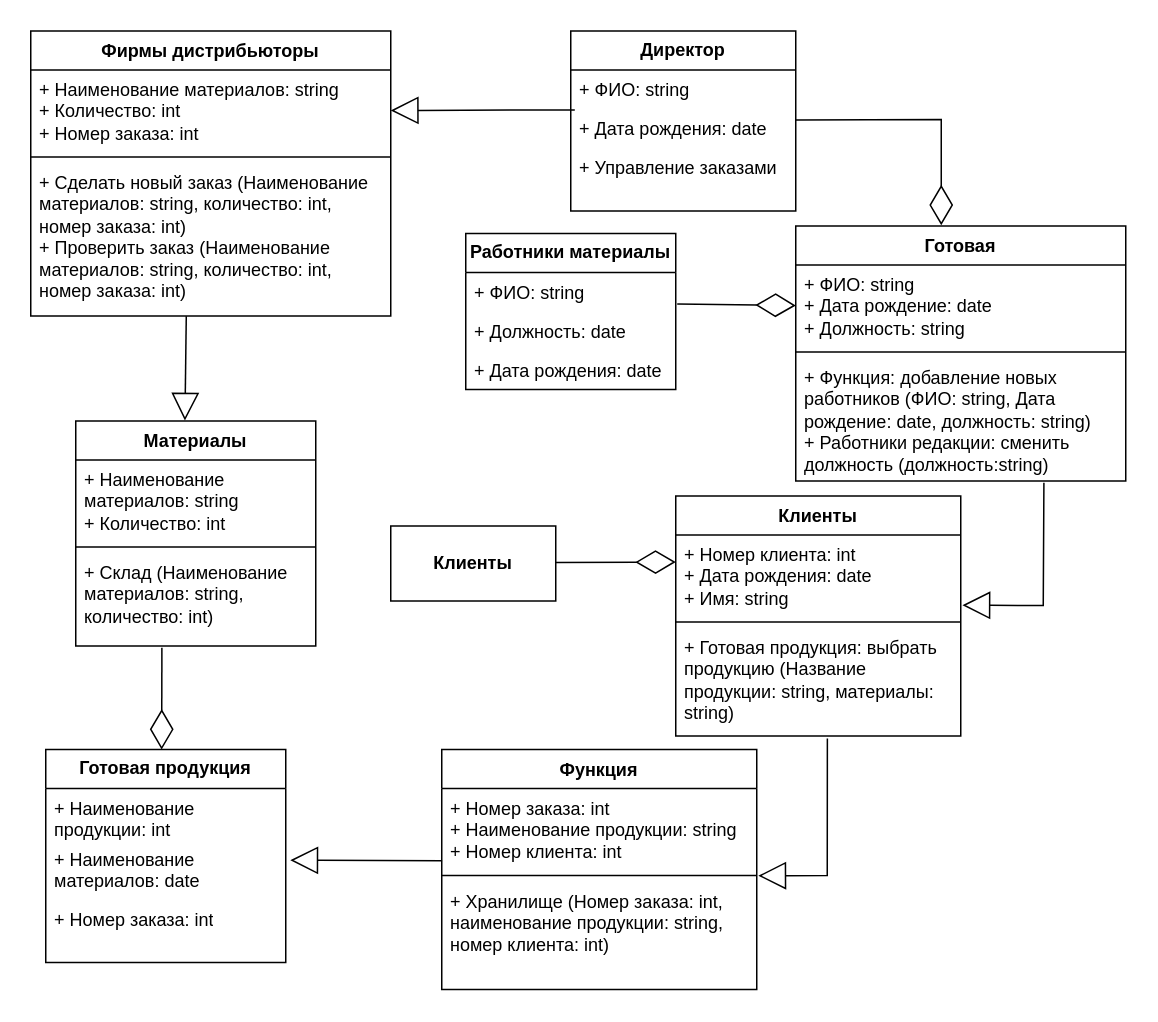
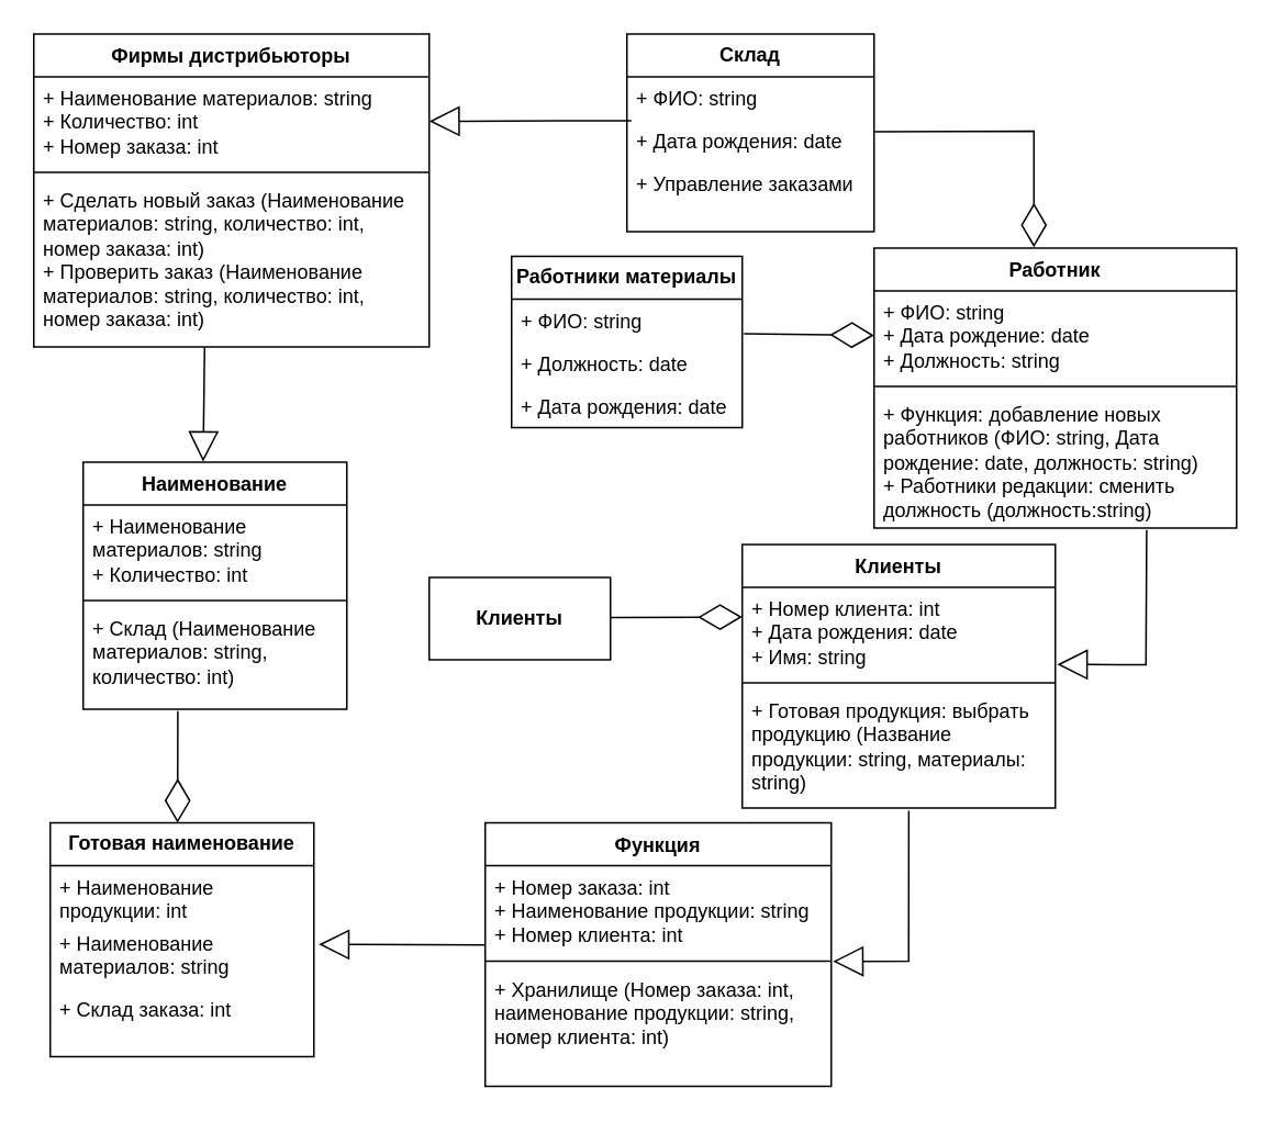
  <mxCell id="0" />
  <mxCell id="1" parent="0" />
  <mxCell id="2" value="Фирмы дистрибьюторы" style="swimlane;fontStyle=1;align=center;verticalAlign=top;childLayout=stackLayout;horizontal=1;startSize=26;horizontalStack=0;resizeParent=1;resizeParentMax=0;resizeLast=0;collapsible=1;marginBottom=0;whiteSpace=wrap;html=1;" parent="1" vertex="1"><mxGeometry x="20" y="20" width="240" height="190" as="geometry" /></mxCell>
  <mxCell id="3" value="+ Наименование материалов: string&lt;div&gt;+ Количество: int&lt;/div&gt;&lt;div&gt;+ Номер заказа: int&lt;/div&gt;" style="text;strokeColor=none;fillColor=none;align=left;verticalAlign=top;spacingLeft=4;spacingRight=4;overflow=hidden;rotatable=0;points=[[0,0.5],[1,0.5]];portConstraint=eastwest;whiteSpace=wrap;html=1;" parent="2" vertex="1"><mxGeometry y="26" width="240" height="54" as="geometry" /></mxCell>
  <mxCell id="4" value="" style="line;strokeWidth=1;fillColor=none;align=left;verticalAlign=middle;spacingTop=-1;spacingLeft=3;spacingRight=3;rotatable=0;labelPosition=right;points=[];portConstraint=eastwest;strokeColor=inherit;" parent="2" vertex="1"><mxGeometry y="80" width="240" height="8" as="geometry" /></mxCell>
  <mxCell id="5" value="+ Сделать новый заказ (Наименование материалов: string,&amp;nbsp;&lt;span style=&quot;background-color: initial;&quot;&gt;количество: int, н&lt;/span&gt;&lt;span style=&quot;background-color: initial;&quot;&gt;омер заказа: int)&lt;/span&gt;&lt;div&gt;&lt;span style=&quot;background-color: initial;&quot;&gt;+ Проверить заказ&amp;nbsp;&lt;/span&gt;&lt;span style=&quot;background-color: initial;&quot;&gt;(Наименование материалов: string,&amp;nbsp;&lt;/span&gt;&lt;span style=&quot;background-color: initial;&quot;&gt;количество: int, н&lt;/span&gt;&lt;span style=&quot;background-color: initial;&quot;&gt;омер заказа: int)&lt;/span&gt;&lt;/div&gt;" style="text;strokeColor=none;fillColor=none;align=left;verticalAlign=top;spacingLeft=4;spacingRight=4;overflow=hidden;rotatable=0;points=[[0,0.5],[1,0.5]];portConstraint=eastwest;whiteSpace=wrap;html=1;" parent="2" vertex="1"><mxGeometry y="88" width="240" height="102" as="geometry" /></mxCell>
- <mxCell id="6" value="Материалы" style="swimlane;fontStyle=1;align=center;verticalAlign=top;childLayout=stackLayout;horizontal=1;startSize=26;horizontalStack=0;resizeParent=1;resizeParentMax=0;resizeLast=0;collapsible=1;marginBottom=0;whiteSpace=wrap;html=1;" parent="1" vertex="1"><mxGeometry x="50" y="280" width="160" height="150" as="geometry" /></mxCell>
+ <mxCell id="6" value="Наименование" style="swimlane;fontStyle=1;align=center;verticalAlign=top;childLayout=stackLayout;horizontal=1;startSize=26;horizontalStack=0;resizeParent=1;resizeParentMax=0;resizeLast=0;collapsible=1;marginBottom=0;whiteSpace=wrap;html=1;" parent="1" vertex="1"><mxGeometry x="50" y="280" width="160" height="150" as="geometry" /></mxCell>
  <mxCell id="7" value="+ Наименование материалов: string&lt;div&gt;+ Количество: int&lt;/div&gt;" style="text;strokeColor=none;fillColor=none;align=left;verticalAlign=top;spacingLeft=4;spacingRight=4;overflow=hidden;rotatable=0;points=[[0,0.5],[1,0.5]];portConstraint=eastwest;whiteSpace=wrap;html=1;" parent="6" vertex="1"><mxGeometry y="26" width="160" height="54" as="geometry" /></mxCell>
  <mxCell id="8" value="" style="line;strokeWidth=1;fillColor=none;align=left;verticalAlign=middle;spacingTop=-1;spacingLeft=3;spacingRight=3;rotatable=0;labelPosition=right;points=[];portConstraint=eastwest;strokeColor=inherit;" parent="6" vertex="1"><mxGeometry y="80" width="160" height="8" as="geometry" /></mxCell>
  <mxCell id="9" value="+ Склад (Наименование материалов: string, к&lt;span style=&quot;background-color: initial;&quot;&gt;оличество: int)&lt;/span&gt;" style="text;strokeColor=none;fillColor=none;align=left;verticalAlign=top;spacingLeft=4;spacingRight=4;overflow=hidden;rotatable=0;points=[[0,0.5],[1,0.5]];portConstraint=eastwest;whiteSpace=wrap;html=1;" parent="6" vertex="1"><mxGeometry y="88" width="160" height="62" as="geometry" /></mxCell>
- <mxCell id="10" value="&lt;b&gt;Готовая продукция&lt;/b&gt;" style="swimlane;fontStyle=0;childLayout=stackLayout;horizontal=1;startSize=26;fillColor=none;horizontalStack=0;resizeParent=1;resizeParentMax=0;resizeLast=0;collapsible=1;marginBottom=0;whiteSpace=wrap;html=1;" parent="1" vertex="1"><mxGeometry x="30" y="499" width="160" height="142" as="geometry" /></mxCell>
+ <mxCell id="10" value="&lt;b&gt;Готовая наименование&lt;/b&gt;" style="swimlane;fontStyle=0;childLayout=stackLayout;horizontal=1;startSize=26;fillColor=none;horizontalStack=0;resizeParent=1;resizeParentMax=0;resizeLast=0;collapsible=1;marginBottom=0;whiteSpace=wrap;html=1;" parent="1" vertex="1"><mxGeometry x="30" y="499" width="160" height="142" as="geometry" /></mxCell>
  <mxCell id="11" value="+ Наименование продукции: int" style="text;strokeColor=none;fillColor=none;align=left;verticalAlign=top;spacingLeft=4;spacingRight=4;overflow=hidden;rotatable=0;points=[[0,0.5],[1,0.5]];portConstraint=eastwest;whiteSpace=wrap;html=1;" parent="10" vertex="1"><mxGeometry y="26" width="160" height="34" as="geometry" /></mxCell>
- <mxCell id="12" value="+ Наименование материалов: date" style="text;strokeColor=none;fillColor=none;align=left;verticalAlign=top;spacingLeft=4;spacingRight=4;overflow=hidden;rotatable=0;points=[[0,0.5],[1,0.5]];portConstraint=eastwest;whiteSpace=wrap;html=1;" parent="10" vertex="1"><mxGeometry y="60" width="160" height="40" as="geometry" /></mxCell>
- <mxCell id="13" value="+ Номер заказа: int" style="text;strokeColor=none;fillColor=none;align=left;verticalAlign=top;spacingLeft=4;spacingRight=4;overflow=hidden;rotatable=0;points=[[0,0.5],[1,0.5]];portConstraint=eastwest;whiteSpace=wrap;html=1;" parent="10" vertex="1"><mxGeometry y="100" width="160" height="42" as="geometry" /></mxCell>
+ <mxCell id="12" value="+ Наименование материалов: string" style="text;strokeColor=none;fillColor=none;align=left;verticalAlign=top;spacingLeft=4;spacingRight=4;overflow=hidden;rotatable=0;points=[[0,0.5],[1,0.5]];portConstraint=eastwest;whiteSpace=wrap;html=1;" parent="10" vertex="1"><mxGeometry y="60" width="160" height="40" as="geometry" /></mxCell>
+ <mxCell id="13" value="+ Склад заказа: int" style="text;strokeColor=none;fillColor=none;align=left;verticalAlign=top;spacingLeft=4;spacingRight=4;overflow=hidden;rotatable=0;points=[[0,0.5],[1,0.5]];portConstraint=eastwest;whiteSpace=wrap;html=1;" parent="10" vertex="1"><mxGeometry y="100" width="160" height="42" as="geometry" /></mxCell>
  <mxCell id="14" value="Функция" style="swimlane;fontStyle=1;align=center;verticalAlign=top;childLayout=stackLayout;horizontal=1;startSize=26;horizontalStack=0;resizeParent=1;resizeParentMax=0;resizeLast=0;collapsible=1;marginBottom=0;whiteSpace=wrap;html=1;" parent="1" vertex="1"><mxGeometry x="294" y="499" width="210" height="160" as="geometry" /></mxCell>
  <mxCell id="15" value="+ Номер заказа: int&lt;div&gt;+ Наименование продукции: string&lt;/div&gt;&lt;div&gt;+ Номер клиента: int&lt;/div&gt;" style="text;strokeColor=none;fillColor=none;align=left;verticalAlign=top;spacingLeft=4;spacingRight=4;overflow=hidden;rotatable=0;points=[[0,0.5],[1,0.5]];portConstraint=eastwest;whiteSpace=wrap;html=1;" parent="14" vertex="1"><mxGeometry y="26" width="210" height="54" as="geometry" /></mxCell>
  <mxCell id="16" value="" style="line;strokeWidth=1;fillColor=none;align=left;verticalAlign=middle;spacingTop=-1;spacingLeft=3;spacingRight=3;rotatable=0;labelPosition=right;points=[];portConstraint=eastwest;strokeColor=inherit;" parent="14" vertex="1"><mxGeometry y="80" width="210" height="8" as="geometry" /></mxCell>
  <mxCell id="17" value="+ Хранилище (Номер заказа: int, н&lt;span style=&quot;background-color: initial;&quot;&gt;аименование продукции: string, н&lt;/span&gt;&lt;span style=&quot;background-color: initial;&quot;&gt;омер клиента: int)&lt;/span&gt;" style="text;strokeColor=none;fillColor=none;align=left;verticalAlign=top;spacingLeft=4;spacingRight=4;overflow=hidden;rotatable=0;points=[[0,0.5],[1,0.5]];portConstraint=eastwest;whiteSpace=wrap;html=1;" parent="14" vertex="1"><mxGeometry y="88" width="210" height="72" as="geometry" /></mxCell>
- <mxCell id="18" value="&lt;b&gt;Директор&lt;/b&gt;" style="swimlane;fontStyle=0;childLayout=stackLayout;horizontal=1;startSize=26;fillColor=none;horizontalStack=0;resizeParent=1;resizeParentMax=0;resizeLast=0;collapsible=1;marginBottom=0;whiteSpace=wrap;html=1;" parent="1" vertex="1"><mxGeometry x="380" y="20" width="150" height="120" as="geometry" /></mxCell>
+ <mxCell id="18" value="&lt;b&gt;Склад&lt;/b&gt;" style="swimlane;fontStyle=0;childLayout=stackLayout;horizontal=1;startSize=26;fillColor=none;horizontalStack=0;resizeParent=1;resizeParentMax=0;resizeLast=0;collapsible=1;marginBottom=0;whiteSpace=wrap;html=1;" parent="1" vertex="1"><mxGeometry x="380" y="20" width="150" height="120" as="geometry" /></mxCell>
  <mxCell id="19" value="+ ФИО: string" style="text;strokeColor=none;fillColor=none;align=left;verticalAlign=top;spacingLeft=4;spacingRight=4;overflow=hidden;rotatable=0;points=[[0,0.5],[1,0.5]];portConstraint=eastwest;whiteSpace=wrap;html=1;" parent="18" vertex="1"><mxGeometry y="26" width="150" height="26" as="geometry" /></mxCell>
  <mxCell id="20" value="+ Дата рождения: date" style="text;strokeColor=none;fillColor=none;align=left;verticalAlign=top;spacingLeft=4;spacingRight=4;overflow=hidden;rotatable=0;points=[[0,0.5],[1,0.5]];portConstraint=eastwest;whiteSpace=wrap;html=1;" parent="18" vertex="1"><mxGeometry y="52" width="150" height="26" as="geometry" /></mxCell>
  <mxCell id="21" value="+ Управление заказами" style="text;strokeColor=none;fillColor=none;align=left;verticalAlign=top;spacingLeft=4;spacingRight=4;overflow=hidden;rotatable=0;points=[[0,0.5],[1,0.5]];portConstraint=eastwest;whiteSpace=wrap;html=1;" parent="18" vertex="1"><mxGeometry y="78" width="150" height="42" as="geometry" /></mxCell>
- <mxCell id="22" value="Готовая" style="swimlane;fontStyle=1;align=center;verticalAlign=top;childLayout=stackLayout;horizontal=1;startSize=26;horizontalStack=0;resizeParent=1;resizeParentMax=0;resizeLast=0;collapsible=1;marginBottom=0;whiteSpace=wrap;html=1;" parent="1" vertex="1"><mxGeometry x="530" y="150" width="220" height="170" as="geometry" /></mxCell>
+ <mxCell id="22" value="Работник" style="swimlane;fontStyle=1;align=center;verticalAlign=top;childLayout=stackLayout;horizontal=1;startSize=26;horizontalStack=0;resizeParent=1;resizeParentMax=0;resizeLast=0;collapsible=1;marginBottom=0;whiteSpace=wrap;html=1;" parent="1" vertex="1"><mxGeometry x="530" y="150" width="220" height="170" as="geometry" /></mxCell>
  <mxCell id="23" value="+ ФИО: string&lt;div&gt;+ Дата рождение: date&lt;/div&gt;&lt;div&gt;+ Должность: string&lt;/div&gt;" style="text;strokeColor=none;fillColor=none;align=left;verticalAlign=top;spacingLeft=4;spacingRight=4;overflow=hidden;rotatable=0;points=[[0,0.5],[1,0.5]];portConstraint=eastwest;whiteSpace=wrap;html=1;" parent="22" vertex="1"><mxGeometry y="26" width="220" height="54" as="geometry" /></mxCell>
  <mxCell id="24" value="" style="line;strokeWidth=1;fillColor=none;align=left;verticalAlign=middle;spacingTop=-1;spacingLeft=3;spacingRight=3;rotatable=0;labelPosition=right;points=[];portConstraint=eastwest;strokeColor=inherit;" parent="22" vertex="1"><mxGeometry y="80" width="220" height="8" as="geometry" /></mxCell>
  <mxCell id="25" value="+ Функция: добавление новых работников (ФИО: string, Дата рождение: date, должность: string)&lt;div&gt;+ Работники редакции: сменить должность (должность:string)&lt;/div&gt;" style="text;strokeColor=none;fillColor=none;align=left;verticalAlign=top;spacingLeft=4;spacingRight=4;overflow=hidden;rotatable=0;points=[[0,0.5],[1,0.5]];portConstraint=eastwest;whiteSpace=wrap;html=1;" parent="22" vertex="1"><mxGeometry y="88" width="220" height="82" as="geometry" /></mxCell>
  <mxCell id="26" value="&lt;b&gt;Работники материалы&lt;/b&gt;" style="swimlane;fontStyle=0;childLayout=stackLayout;horizontal=1;startSize=26;fillColor=none;horizontalStack=0;resizeParent=1;resizeParentMax=0;resizeLast=0;collapsible=1;marginBottom=0;whiteSpace=wrap;html=1;" parent="1" vertex="1"><mxGeometry x="310" y="155" width="140" height="104" as="geometry" /></mxCell>
  <mxCell id="27" value="+ ФИО: string" style="text;strokeColor=none;fillColor=none;align=left;verticalAlign=top;spacingLeft=4;spacingRight=4;overflow=hidden;rotatable=0;points=[[0,0.5],[1,0.5]];portConstraint=eastwest;whiteSpace=wrap;html=1;" parent="26" vertex="1"><mxGeometry y="26" width="140" height="26" as="geometry" /></mxCell>
  <mxCell id="28" value="+ Должность: date" style="text;strokeColor=none;fillColor=none;align=left;verticalAlign=top;spacingLeft=4;spacingRight=4;overflow=hidden;rotatable=0;points=[[0,0.5],[1,0.5]];portConstraint=eastwest;whiteSpace=wrap;html=1;" parent="26" vertex="1"><mxGeometry y="52" width="140" height="26" as="geometry" /></mxCell>
  <mxCell id="29" value="+ Дата рождения: date" style="text;strokeColor=none;fillColor=none;align=left;verticalAlign=top;spacingLeft=4;spacingRight=4;overflow=hidden;rotatable=0;points=[[0,0.5],[1,0.5]];portConstraint=eastwest;whiteSpace=wrap;html=1;" parent="26" vertex="1"><mxGeometry y="78" width="140" height="26" as="geometry" /></mxCell>
  <mxCell id="30" value="Клиенты" style="swimlane;fontStyle=1;align=center;verticalAlign=top;childLayout=stackLayout;horizontal=1;startSize=26;horizontalStack=0;resizeParent=1;resizeParentMax=0;resizeLast=0;collapsible=1;marginBottom=0;whiteSpace=wrap;html=1;" parent="1" vertex="1"><mxGeometry x="450" y="330" width="190" height="160" as="geometry" /></mxCell>
  <mxCell id="31" value="+ Номер клиента: int&lt;div&gt;+ Дата рождения: date&lt;/div&gt;&lt;div&gt;+ Имя: string&lt;/div&gt;" style="text;strokeColor=none;fillColor=none;align=left;verticalAlign=top;spacingLeft=4;spacingRight=4;overflow=hidden;rotatable=0;points=[[0,0.5],[1,0.5]];portConstraint=eastwest;whiteSpace=wrap;html=1;" parent="30" vertex="1"><mxGeometry y="26" width="190" height="54" as="geometry" /></mxCell>
  <mxCell id="32" value="" style="line;strokeWidth=1;fillColor=none;align=left;verticalAlign=middle;spacingTop=-1;spacingLeft=3;spacingRight=3;rotatable=0;labelPosition=right;points=[];portConstraint=eastwest;strokeColor=inherit;" parent="30" vertex="1"><mxGeometry y="80" width="190" height="8" as="geometry" /></mxCell>
  <mxCell id="33" value="+ Готовая продукция: выбрать продукцию (Название продукции: string, материалы: string)" style="text;strokeColor=none;fillColor=none;align=left;verticalAlign=top;spacingLeft=4;spacingRight=4;overflow=hidden;rotatable=0;points=[[0,0.5],[1,0.5]];portConstraint=eastwest;whiteSpace=wrap;html=1;" parent="30" vertex="1"><mxGeometry y="88" width="190" height="72" as="geometry" /></mxCell>
  <mxCell id="34" value="&lt;b&gt;Клиенты&lt;/b&gt;" style="html=1;whiteSpace=wrap;" parent="1" vertex="1"><mxGeometry x="260" y="350" width="110" height="50" as="geometry" /></mxCell>
  <mxCell id="35" value="" style="endArrow=diamondThin;endFill=0;endSize=24;html=1;rounded=0;" parent="1" edge="1"><mxGeometry width="160" relative="1" as="geometry"><mxPoint x="370" y="374.41" as="sourcePoint" /><mxPoint x="450" y="374" as="targetPoint" /></mxGeometry></mxCell>
  <mxCell id="36" value="" style="endArrow=diamondThin;endFill=0;endSize=24;html=1;rounded=0;entryX=0;entryY=0.5;entryDx=0;entryDy=0;exitX=1.007;exitY=0.808;exitDx=0;exitDy=0;exitPerimeter=0;" parent="1" source="27" target="23" edge="1"><mxGeometry width="160" relative="1" as="geometry"><mxPoint x="450" y="210" as="sourcePoint" /><mxPoint x="550" y="210" as="targetPoint" /></mxGeometry></mxCell>
  <mxCell id="37" value="" style="endArrow=diamondThin;endFill=0;endSize=24;html=1;rounded=0;entryX=0.441;entryY=-0.003;entryDx=0;entryDy=0;entryPerimeter=0;" parent="1" target="22" edge="1"><mxGeometry width="160" relative="1" as="geometry"><mxPoint x="530" y="79.41" as="sourcePoint" /><mxPoint x="690" y="79.41" as="targetPoint" /><Array as="points"><mxPoint x="627" y="79" /></Array></mxGeometry></mxCell>
  <mxCell id="38" value="" style="endArrow=block;endSize=16;endFill=0;html=1;rounded=0;entryX=1;entryY=0.5;entryDx=0;entryDy=0;exitX=0.018;exitY=0.023;exitDx=0;exitDy=0;exitPerimeter=0;" parent="1" source="20" target="3" edge="1"><mxGeometry width="160" relative="1" as="geometry"><mxPoint x="375" y="72" as="sourcePoint" /><mxPoint x="535" y="72" as="targetPoint" /></mxGeometry></mxCell>
  <mxCell id="39" value="" style="endArrow=block;endSize=16;endFill=0;html=1;rounded=0;exitX=0.532;exitY=1.023;exitDx=0;exitDy=0;exitPerimeter=0;entryX=1.005;entryY=-0.053;entryDx=0;entryDy=0;entryPerimeter=0;" parent="1" source="33" target="17" edge="1"><mxGeometry width="160" relative="1" as="geometry"><mxPoint x="350" y="420" as="sourcePoint" /><mxPoint x="510" y="420" as="targetPoint" /><Array as="points"><mxPoint x="551" y="583" /></Array></mxGeometry></mxCell>
  <mxCell id="40" value="" style="endArrow=block;endSize=16;endFill=0;html=1;rounded=0;exitX=0.432;exitY=1.002;exitDx=0;exitDy=0;exitPerimeter=0;entryX=0.455;entryY=-0.002;entryDx=0;entryDy=0;entryPerimeter=0;" parent="1" source="5" target="6" edge="1"><mxGeometry x="-0.001" width="160" relative="1" as="geometry"><mxPoint x="110" y="259" as="sourcePoint" /><mxPoint x="270" y="259" as="targetPoint" /><mxPoint as="offset" /></mxGeometry></mxCell>
  <mxCell id="41" value="" style="endArrow=diamondThin;endFill=0;endSize=24;html=1;rounded=0;entryX=0.483;entryY=0;entryDx=0;entryDy=0;entryPerimeter=0;exitX=0.359;exitY=1.019;exitDx=0;exitDy=0;exitPerimeter=0;" parent="1" source="9" target="10" edge="1"><mxGeometry width="160" relative="1" as="geometry"><mxPoint x="107" y="430" as="sourcePoint" /><mxPoint x="460" y="400" as="targetPoint" /></mxGeometry></mxCell>
  <mxCell id="42" value="" style="endArrow=block;endSize=16;endFill=0;html=1;rounded=0;entryX=1.019;entryY=0.346;entryDx=0;entryDy=0;entryPerimeter=0;exitX=0.001;exitY=0.893;exitDx=0;exitDy=0;exitPerimeter=0;" parent="1" source="15" target="12" edge="1"><mxGeometry x="-0.126" width="160" relative="1" as="geometry"><mxPoint x="290" y="573" as="sourcePoint" /><mxPoint x="420" y="450" as="targetPoint" /><mxPoint as="offset" /></mxGeometry></mxCell>
  <mxCell id="43" value="" style="endArrow=block;endSize=16;endFill=0;html=1;rounded=0;exitX=0.752;exitY=1.014;exitDx=0;exitDy=0;exitPerimeter=0;entryX=1.006;entryY=0.867;entryDx=0;entryDy=0;entryPerimeter=0;" parent="1" source="25" target="31" edge="1"><mxGeometry width="160" relative="1" as="geometry"><mxPoint x="620" y="390" as="sourcePoint" /><mxPoint x="780" y="390" as="targetPoint" /><Array as="points"><mxPoint x="695" y="403" /></Array></mxGeometry></mxCell>
